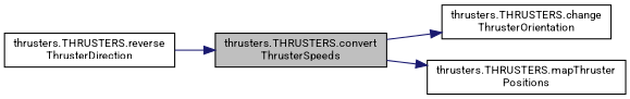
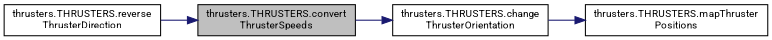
  digraph {
    fontname=Roboto
    rankdir=LR
    node [color=black fillcolor=white fontname=Roboto fontsize=10 shape=record style=filled]
    edge [color=midnightblue fontname=Roboto fontsize=10 labelfontname=Helvetica labelfontsize=10 style=solid]
    n1 [fillcolor=grey75 fontcolor=black height=0.2 label="thrusters.THRUSTERS.convert\lThrusterSpeeds" width=0.4]
    n2 [height=0.2 label="thrusters.THRUSTERS.change\lThrusterOrientation" width=0.4]
    n3 [height=0.2 label="thrusters.THRUSTERS.mapThruster\lPositions" width=0.4]
    n4 [height=0.2 label="thrusters.THRUSTERS.reverse\lThrusterDirection" width=0.4]
    n1 -> n2
-   n1 -> n3
+   n2 -> n3
    n4 -> n1
  }
